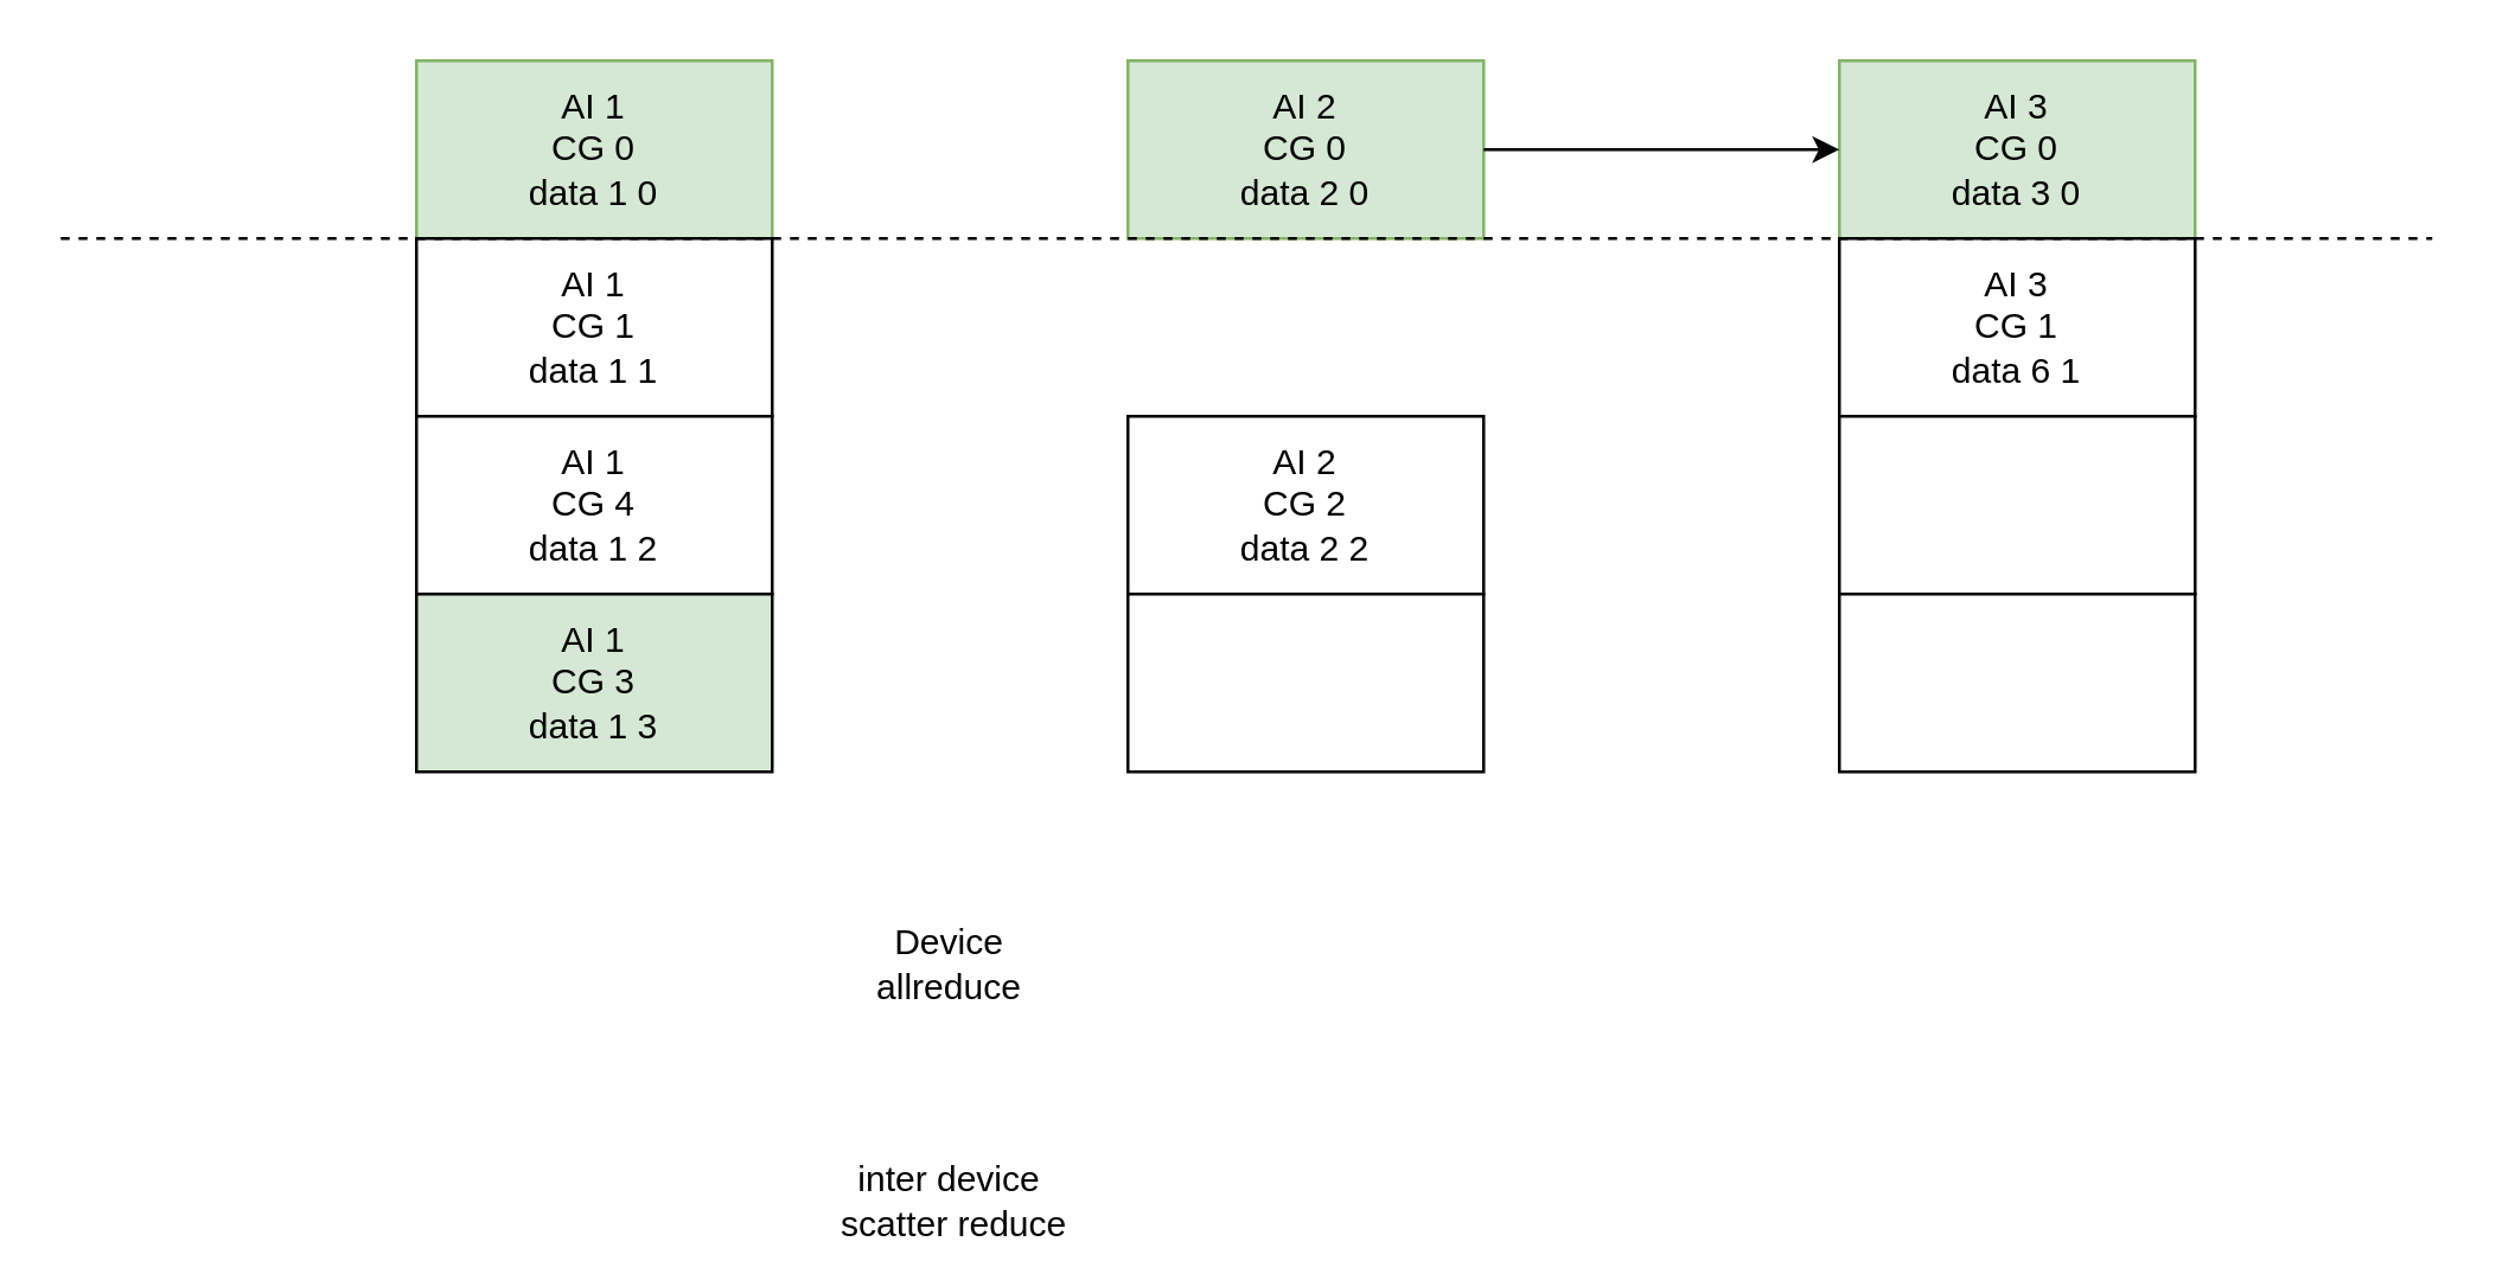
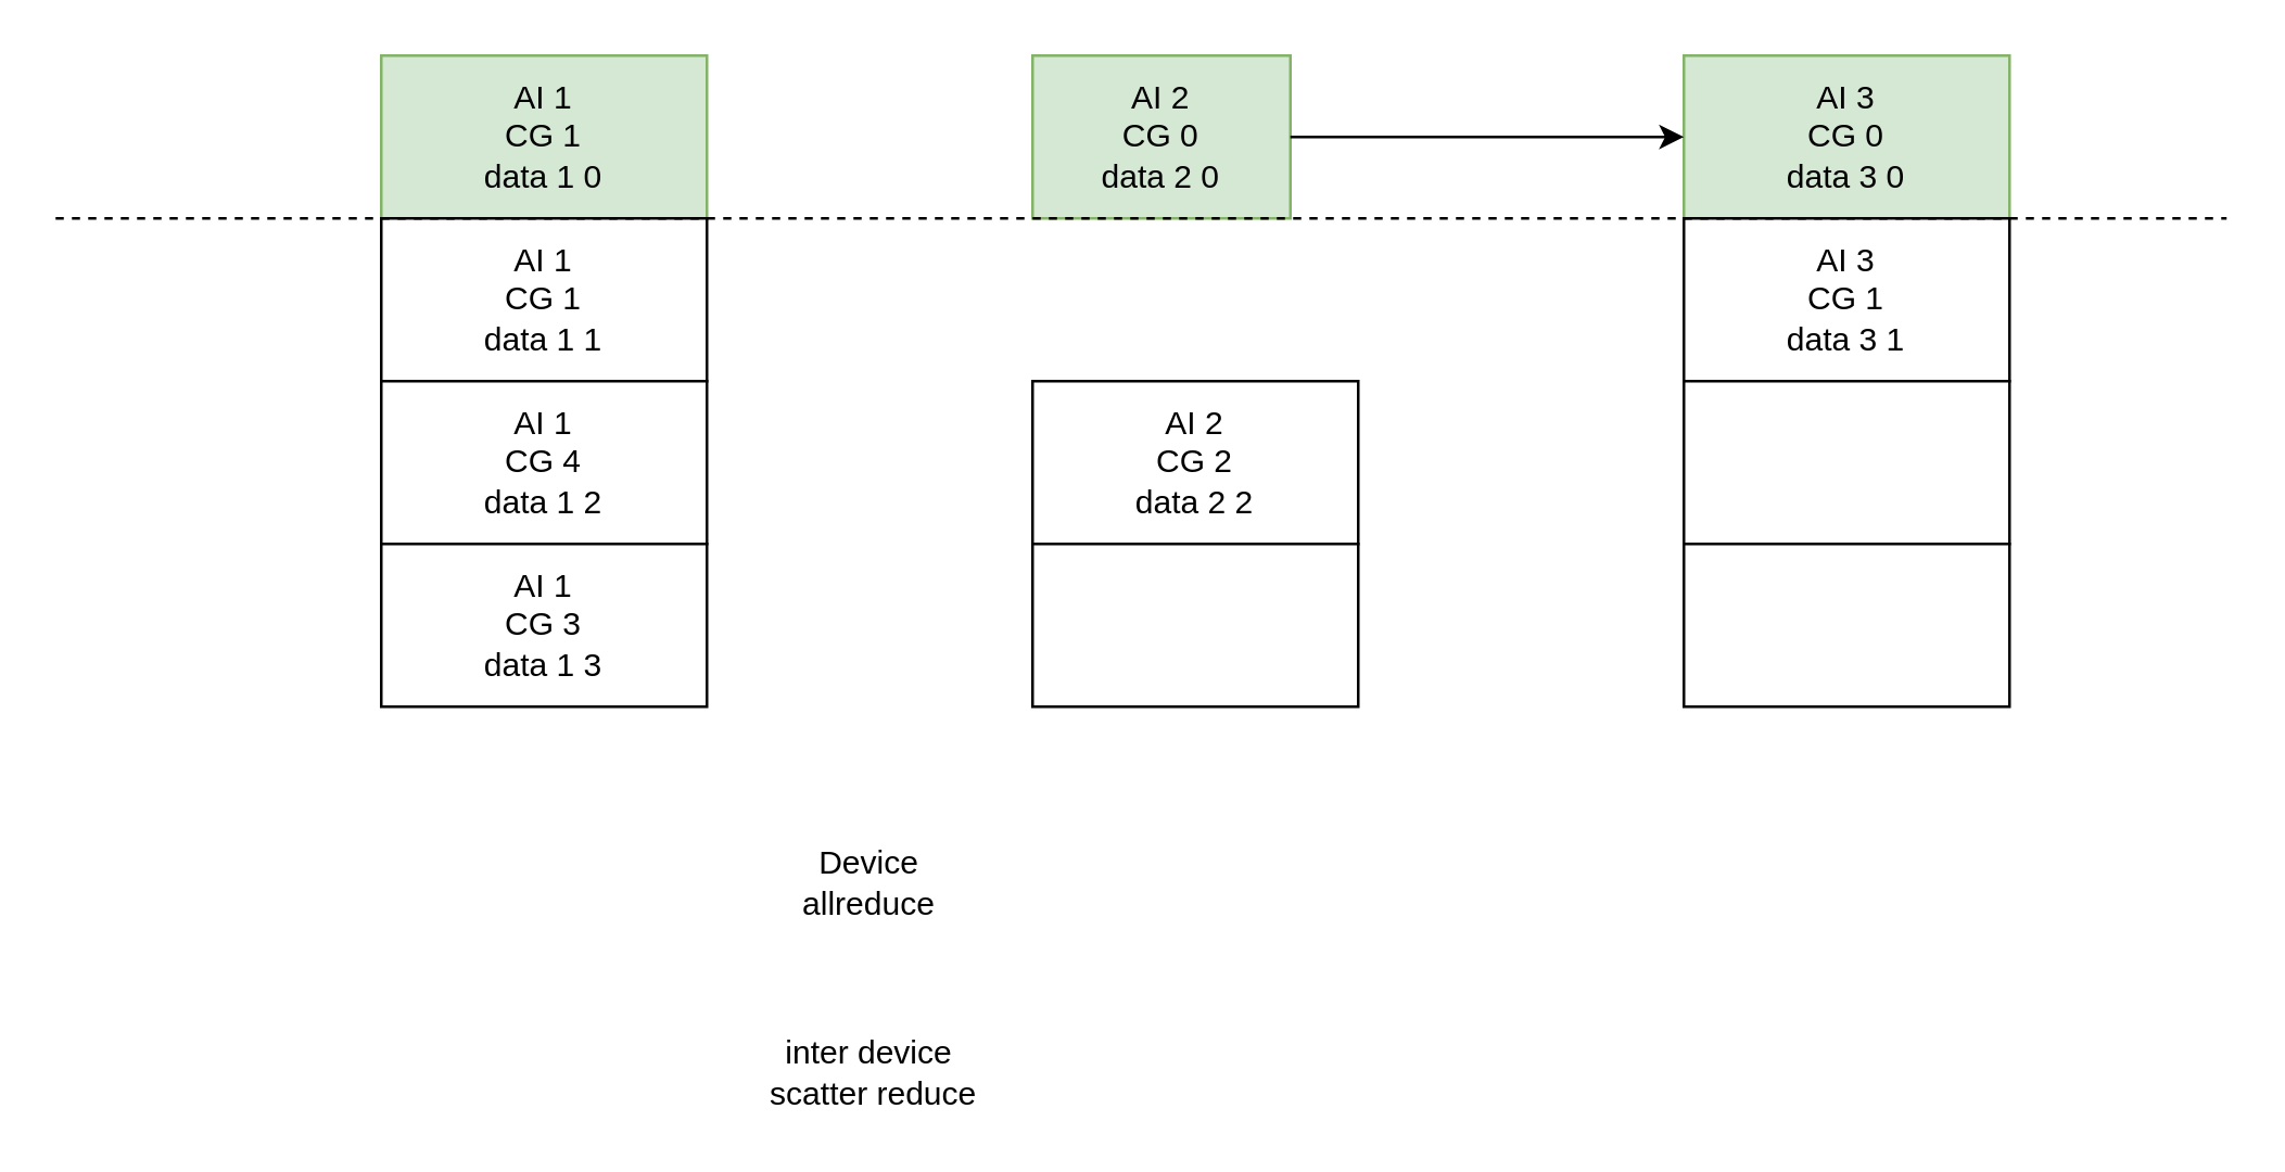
  <mxCell id="0" />
  <mxCell id="1" parent="0" />
- <mxCell id="2" value="AI 1&lt;br&gt;CG 0&lt;br&gt;data 1 0" style="rounded=0;whiteSpace=wrap;html=1;fillColor=#d5e8d4;strokeColor=#82b366;" vertex="1" parent="1"><mxGeometry x="140" y="20" width="120" height="60" as="geometry" /></mxCell>
+ <mxCell id="2" value="AI 1&lt;br&gt;CG 1&lt;br&gt;data 1 0" style="rounded=0;whiteSpace=wrap;html=1;fillColor=#d5e8d4;strokeColor=#82b366;" vertex="1" parent="1"><mxGeometry x="140" y="20" width="120" height="60" as="geometry" /></mxCell>
  <mxCell id="3" value="AI 1&lt;br style=&quot;border-color: var(--border-color);&quot;&gt;CG 1&lt;br&gt;data 1 1" style="rounded=0;whiteSpace=wrap;html=1;" vertex="1" parent="1"><mxGeometry x="140" y="80" width="120" height="60" as="geometry" /></mxCell>
  <mxCell id="4" value="AI 1&lt;br style=&quot;border-color: var(--border-color);&quot;&gt;CG 4&lt;br&gt;data 1 2" style="rounded=0;whiteSpace=wrap;html=1;" vertex="1" parent="1"><mxGeometry x="140" y="140" width="120" height="60" as="geometry" /></mxCell>
- <mxCell id="5" value="AI 1&lt;br style=&quot;border-color: var(--border-color);&quot;&gt;CG 3&lt;br&gt;data 1 3" style="rounded=0;whiteSpace=wrap;html=1;fillColor=#d5e8d4;" vertex="1" parent="1"><mxGeometry x="140" y="200" width="120" height="60" as="geometry" /></mxCell>
- <mxCell id="6" value="AI 2&lt;br&gt;CG 0&lt;br&gt;data 2 0" style="rounded=0;whiteSpace=wrap;html=1;fillColor=#d5e8d4;strokeColor=#82b366;" vertex="1" parent="1"><mxGeometry x="380" y="20" width="120" height="60" as="geometry" /></mxCell>
+ <mxCell id="5" value="AI 1&lt;br style=&quot;border-color: var(--border-color);&quot;&gt;CG 3&lt;br&gt;data 1 3" style="rounded=0;whiteSpace=wrap;html=1;" vertex="1" parent="1"><mxGeometry x="140" y="200" width="120" height="60" as="geometry" /></mxCell>
+ <mxCell id="6" value="AI 2&lt;br&gt;CG 0&lt;br&gt;data 2 0" style="rounded=0;whiteSpace=wrap;html=1;fillColor=#d5e8d4;strokeColor=#82b366;" vertex="1" parent="1"><mxGeometry x="380" y="20" width="95" height="60" as="geometry" /></mxCell>
  <mxCell id="7" value="AI 2&lt;br style=&quot;border-color: var(--border-color);&quot;&gt;CG 2&lt;br style=&quot;border-color: var(--border-color);&quot;&gt;data 2 2" style="rounded=0;whiteSpace=wrap;html=1;" vertex="1" parent="1"><mxGeometry x="380" y="140" width="120" height="60" as="geometry" /></mxCell>
  <mxCell id="8" value="" style="rounded=0;whiteSpace=wrap;html=1;" vertex="1" parent="1"><mxGeometry x="380" y="200" width="120" height="60" as="geometry" /></mxCell>
  <mxCell id="9" value="AI 3&lt;br&gt;CG 0&lt;br&gt;data 3 0" style="rounded=0;whiteSpace=wrap;html=1;fillColor=#d5e8d4;strokeColor=#82b366;" vertex="1" parent="1"><mxGeometry x="620" y="20" width="120" height="60" as="geometry" /></mxCell>
- <mxCell id="10" value="AI 3&lt;br&gt;CG 1&lt;br&gt;data 6 1" style="rounded=0;whiteSpace=wrap;html=1;" vertex="1" parent="1"><mxGeometry x="620" y="80" width="120" height="60" as="geometry" /></mxCell>
+ <mxCell id="10" value="AI 3&lt;br&gt;CG 1&lt;br&gt;data 3 1" style="rounded=0;whiteSpace=wrap;html=1;" vertex="1" parent="1"><mxGeometry x="620" y="80" width="120" height="60" as="geometry" /></mxCell>
  <mxCell id="11" value="" style="rounded=0;whiteSpace=wrap;html=1;" vertex="1" parent="1"><mxGeometry x="620" y="140" width="120" height="60" as="geometry" /></mxCell>
  <mxCell id="12" value="" style="rounded=0;whiteSpace=wrap;html=1;" vertex="1" parent="1"><mxGeometry x="620" y="200" width="120" height="60" as="geometry" /></mxCell>
  <mxCell id="13" value="Device allreduce" style="text;html=1;strokeColor=none;fillColor=none;align=center;verticalAlign=middle;whiteSpace=wrap;rounded=0;" vertex="1" parent="1"><mxGeometry x="290" y="310" width="60" height="30" as="geometry" /></mxCell>
- <mxCell id="14" value="inter device&lt;br&gt;&amp;nbsp;scatter reduce" style="text;html=1;strokeColor=none;fillColor=none;align=center;verticalAlign=middle;whiteSpace=wrap;rounded=0;" vertex="1" parent="1"><mxGeometry x="255" y="390" width="130" height="30" as="geometry" /></mxCell>
+ <mxCell id="14" value="inter device&lt;br&gt;&amp;nbsp;scatter reduce" style="text;html=1;strokeColor=none;fillColor=none;align=center;verticalAlign=middle;whiteSpace=wrap;rounded=0;" vertex="1" parent="1"><mxGeometry x="255" y="380" width="130" height="30" as="geometry" /></mxCell>
  <mxCell id="15" value="" style="endArrow=none;dashed=1;html=1;rounded=0;" edge="1" parent="1"><mxGeometry width="50" height="50" relative="1" as="geometry"><mxPoint x="20" y="80" as="sourcePoint" /><mxPoint x="820" y="80" as="targetPoint" /></mxGeometry></mxCell>
  <mxCell id="16" value="" style="endArrow=classic;html=1;rounded=0;exitX=1;exitY=0.5;exitDx=0;exitDy=0;entryX=0;entryY=0.5;entryDx=0;entryDy=0;" edge="1" parent="1" source="6" target="9"><mxGeometry width="50" height="50" relative="1" as="geometry"><mxPoint x="270" y="60" as="sourcePoint" /><mxPoint x="390" y="60" as="targetPoint" /></mxGeometry></mxCell>
